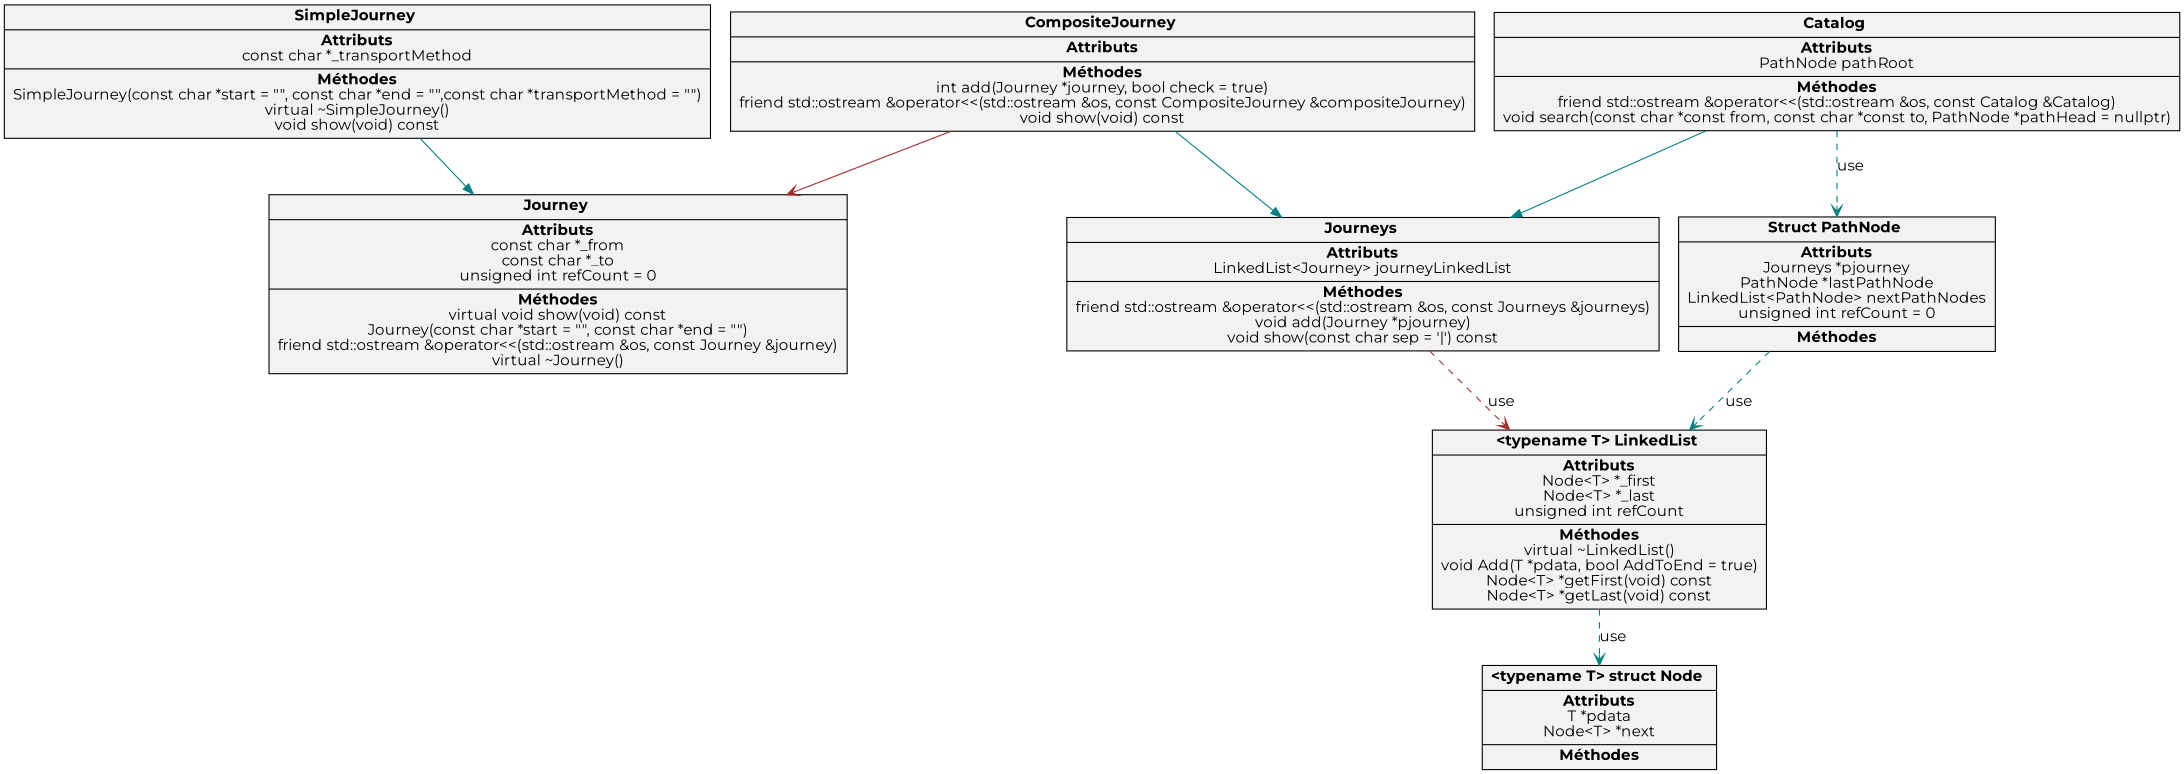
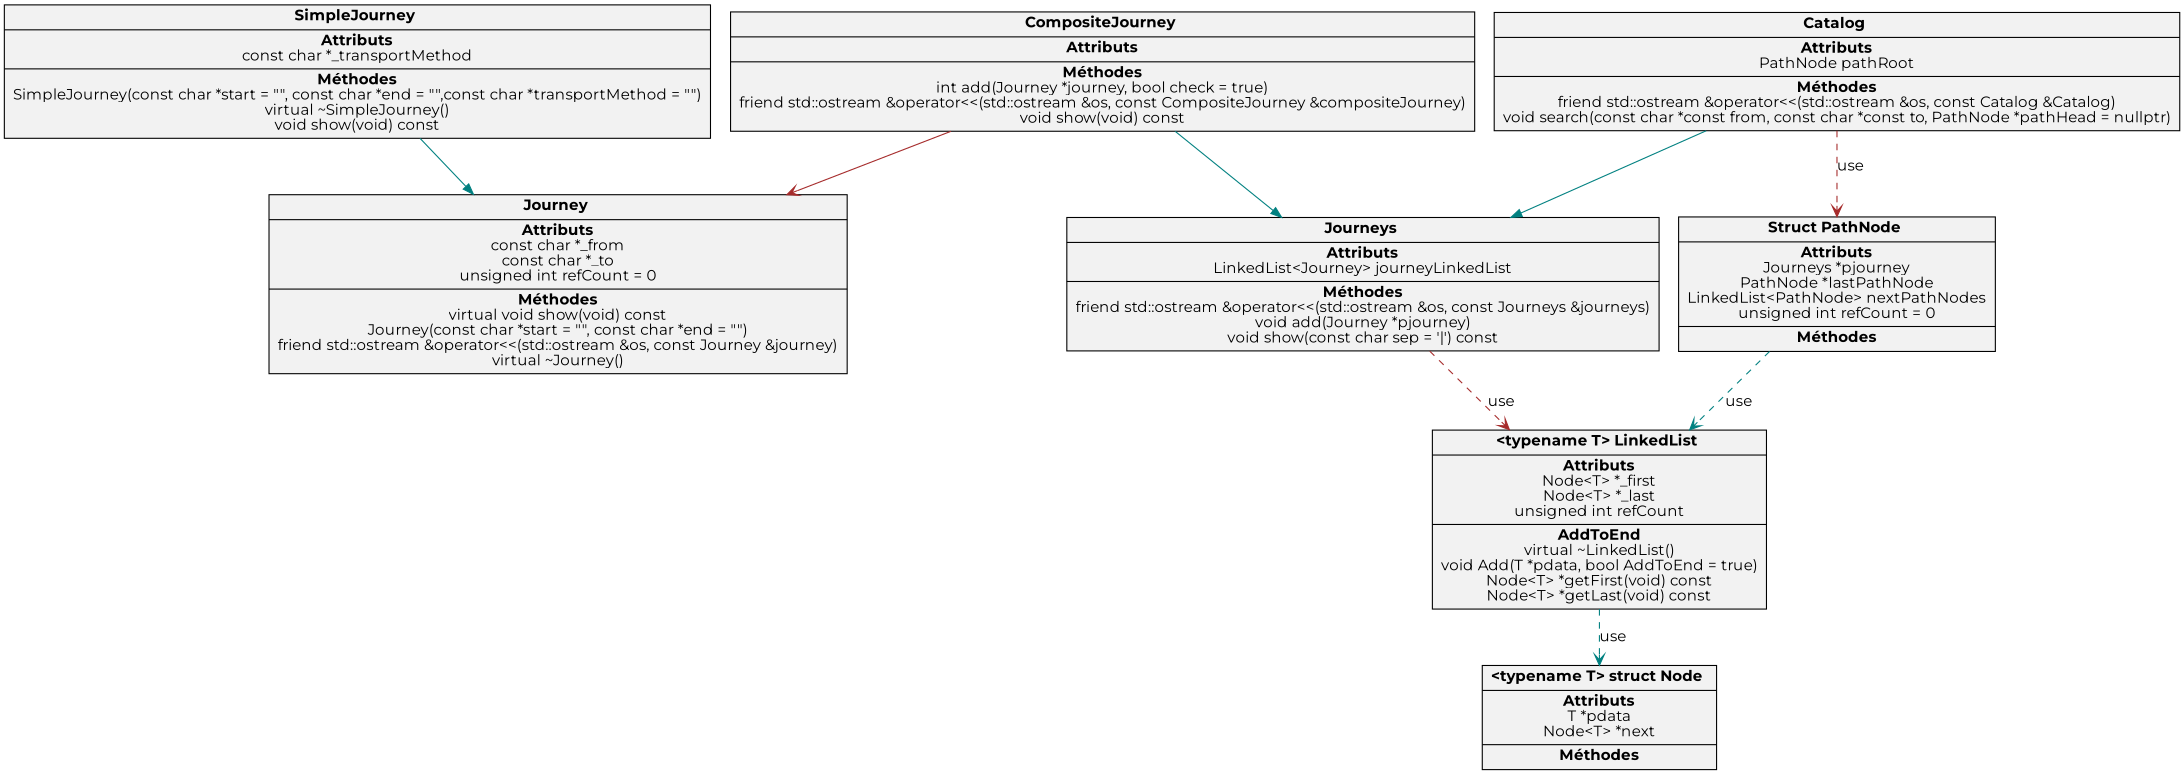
  digraph {
    fontname=Montserrat
    node [fillcolor=gray95 fontname=Montserrat shape=record style=filled]
    edge [color=teal fontname=Montserrat arrowhead=vee]
    n1 [label=<{<b>Journey</b>  |<b>Attributs</b><br/>const char *_from<br/>const char *_to<br/>unsigned int refCount = 0|<b>Méthodes</b><br/>virtual void show(void) const<br/>Journey(const char *start = &quot;&quot;, const char *end = &quot;&quot;)<br/>friend std::ostream &amp;operator&lt;&lt;(std::ostream &amp;os, const Journey &amp;journey)<br/>virtual ~Journey()}>]
    n2 [label=<{<b>SimpleJourney</b>  |<b>Attributs</b><br/>const char *_transportMethod|<b>Méthodes</b><br/>SimpleJourney(const char *start = &quot;&quot;, const char *end = &quot;&quot;,const char *transportMethod = &quot;&quot;)<br/>virtual ~SimpleJourney()<br/>void show(void) const}>]
    n3 [label=<{<b>Journeys</b>  |<b>Attributs</b><br/>LinkedList&lt;Journey&gt; journeyLinkedList|<b>Méthodes</b><br/>friend std::ostream &amp;operator&lt;&lt;(std::ostream &amp;os, const Journeys &amp;journeys)<br/>void add(Journey *pjourney)<br/>void show(const char sep = &#x27;\|&#x27;) const}>]
-   n4 [label=<{<b>&lt;typename T&gt; LinkedList</b>  |<b>Attributs</b><br/>Node&lt;T&gt; *_first<br/>Node&lt;T&gt; *_last<br/>unsigned int refCount|<b>Méthodes</b><br/>virtual ~LinkedList()<br/>void Add(T *pdata, bool AddToEnd = true)<br/>Node&lt;T&gt; *getFirst(void) const<br/>Node&lt;T&gt; *getLast(void) const}>]
+   n4 [label=<{<b>&lt;typename T&gt; LinkedList</b>  |<b>Attributs</b><br/>Node&lt;T&gt; *_first<br/>Node&lt;T&gt; *_last<br/>unsigned int refCount|<b>AddToEnd</b><br/>virtual ~LinkedList()<br/>void Add(T *pdata, bool AddToEnd = true)<br/>Node&lt;T&gt; *getFirst(void) const<br/>Node&lt;T&gt; *getLast(void) const}>]
    n5 [label=<{<b>&lt;typename T&gt; struct Node</b>  |<b>Attributs</b><br/>T *pdata<br/>Node&lt;T&gt; *next|<b>Méthodes</b>}>]
    n6 [label=<{<b>Catalog</b>  |<b>Attributs</b><br/>PathNode pathRoot<br/>|<b>Méthodes</b><br/>friend std::ostream &amp;operator&lt;&lt;(std::ostream &amp;os, const Catalog &amp;Catalog)<br/>void search(const char *const from, const char *const to, PathNode *pathHead = nullptr)}>]
    n7 [label=<{<b>Struct PathNode</b>  |<b>Attributs</b><br/>Journeys *pjourney<br/>PathNode *lastPathNode<br/>LinkedList&lt;PathNode&gt; nextPathNodes<br/>unsigned int refCount = 0|<b>Méthodes</b>}>]
    n8 [label=<{<b>CompositeJourney</b>  |<b>Attributs</b>|<b>Méthodes</b><br/>int add(Journey *journey, bool check = true)<br/>friend std::ostream &amp;operator&lt;&lt;(std::ostream &amp;os, const CompositeJourney &amp;compositeJourney)<br/>void show(void) const}>]
    n2 -> n1 [arrowhead=""]
    n3 -> n4 [color=brown label=use style=dashed]
    n4 -> n5 [label=use style=dashed]
    n6 -> n3 [arrowhead=""]
-   n6 -> n7 [label=use style=dashed]
+   n6 -> n7 [color=brown label=use style=dashed]
    n7 -> n4 [label=use style=dashed]
    n8 -> n1 [color=brown]
    n8 -> n3 [arrowhead=""]
  }
